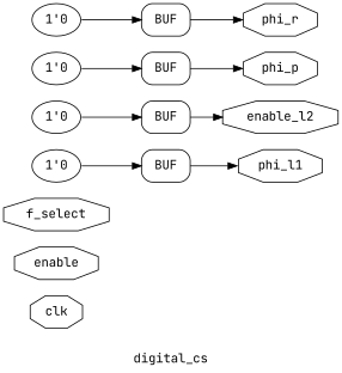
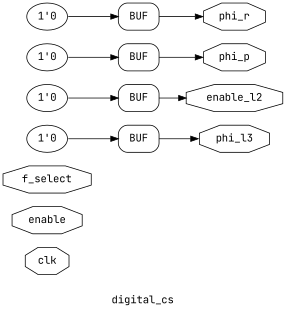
  digraph {
    fontname="JetBrains Mono"
    label=digital_cs
    rankdir=LR
    remincross=true
    node [fontname="JetBrains Mono" shape=octagon]
    edge [color=black fontcolor=black fontname="JetBrains Mono" headport=w tailport=e]
    n1 [color=black fontcolor=black label=clk]
    n2 [color=black fontcolor=black label=enable]
    n3 [color=black fontcolor=black label=f_select]
-   n4 [color=black fontcolor=black label=phi_l1]
+   n4 [color=black fontcolor=black label=phi_l3]
    n5 [color=black fontcolor=black label=enable_l2]
    n6 [color=black fontcolor=black label=phi_p]
    n7 [color=black fontcolor=black label=phi_r]
    n8 [label="1'0" shape=""]
    n9 [label=BUF shape=box style=rounded]
    n10 [label="1'0" shape=""]
    n11 [label=BUF shape=box style=rounded]
    n12 [label="1'0" shape=""]
    n13 [label=BUF shape=box style=rounded]
    n14 [label="1'0" shape=""]
    n15 [label=BUF shape=box style=rounded]
    n8 -> n9
    n9 -> n4
    n10 -> n11
    n11 -> n5
    n12 -> n13
    n13 -> n6
    n14 -> n15
    n15 -> n7
  }
